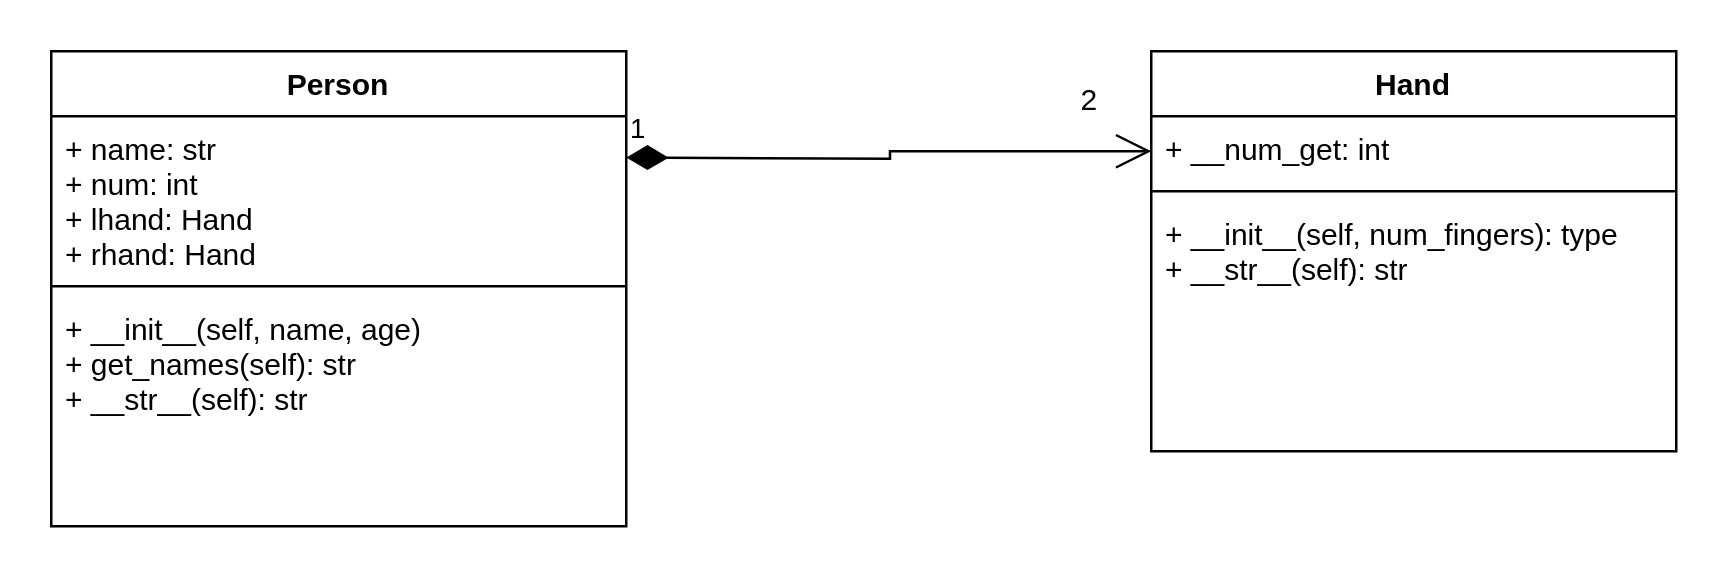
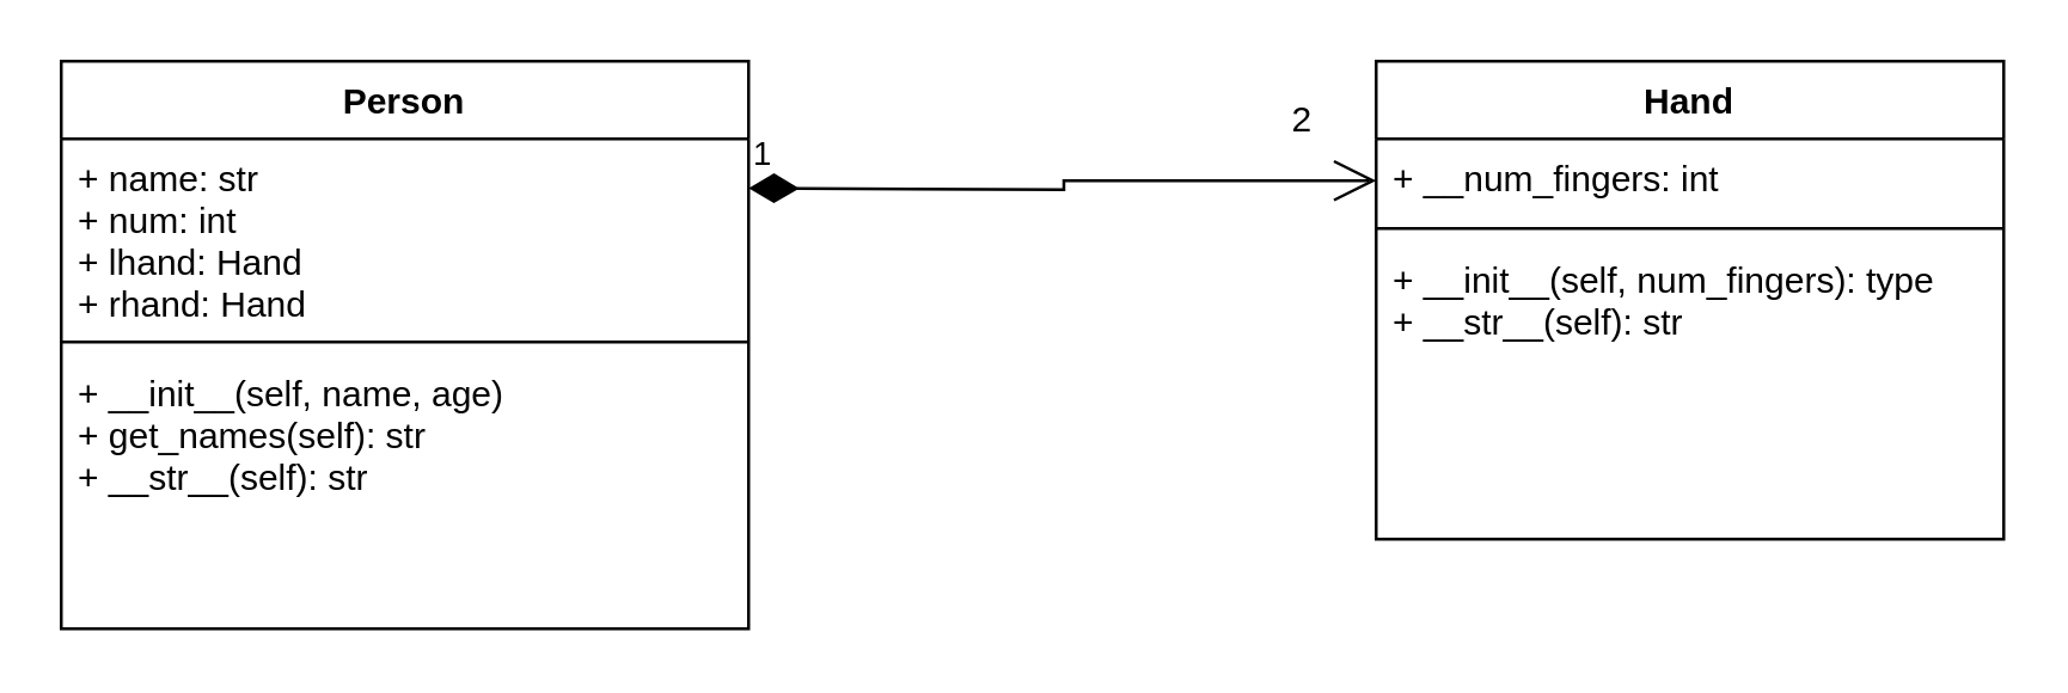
  <mxCell id="0" />
  <mxCell id="1" parent="0" />
  <mxCell id="2" value="Hand" style="swimlane;fontStyle=1;align=center;verticalAlign=top;childLayout=stackLayout;horizontal=1;startSize=26;horizontalStack=0;resizeParent=1;resizeParentMax=0;resizeLast=0;collapsible=1;marginBottom=0;" parent="1" vertex="1"><mxGeometry x="460" y="20" width="210" height="160" as="geometry" /></mxCell>
- <mxCell id="3" value="+ __num_get: int" style="text;strokeColor=none;fillColor=none;align=left;verticalAlign=top;spacingLeft=4;spacingRight=4;overflow=hidden;rotatable=0;points=[[0,0.5],[1,0.5]];portConstraint=eastwest;" parent="2" vertex="1"><mxGeometry y="26" width="210" height="26" as="geometry" /></mxCell>
+ <mxCell id="3" value="+ __num_fingers: int" style="text;strokeColor=none;fillColor=none;align=left;verticalAlign=top;spacingLeft=4;spacingRight=4;overflow=hidden;rotatable=0;points=[[0,0.5],[1,0.5]];portConstraint=eastwest;" parent="2" vertex="1"><mxGeometry y="26" width="210" height="26" as="geometry" /></mxCell>
  <mxCell id="4" value="" style="line;strokeWidth=1;fillColor=none;align=left;verticalAlign=middle;spacingTop=-1;spacingLeft=3;spacingRight=3;rotatable=0;labelPosition=right;points=[];portConstraint=eastwest;" parent="2" vertex="1"><mxGeometry y="52" width="210" height="8" as="geometry" /></mxCell>
  <mxCell id="5" value="+ __init__(self, num_fingers): type&#10;+ __str__(self): str" style="text;strokeColor=none;fillColor=none;align=left;verticalAlign=top;spacingLeft=4;spacingRight=4;overflow=hidden;rotatable=0;points=[[0,0.5],[1,0.5]];portConstraint=eastwest;" parent="2" vertex="1"><mxGeometry y="60" width="210" height="100" as="geometry" /></mxCell>
  <mxCell id="6" value="Person" style="swimlane;fontStyle=1;align=center;verticalAlign=top;childLayout=stackLayout;horizontal=1;startSize=26;horizontalStack=0;resizeParent=1;resizeParentMax=0;resizeLast=0;collapsible=1;marginBottom=0;" parent="1" vertex="1"><mxGeometry x="20" y="20" width="230" height="190" as="geometry" /></mxCell>
  <mxCell id="7" value="+ name: str&#10;+ num: int&#10;+ lhand: Hand&#10;+ rhand: Hand" style="text;strokeColor=none;fillColor=none;align=left;verticalAlign=top;spacingLeft=4;spacingRight=4;overflow=hidden;rotatable=0;points=[[0,0.5],[1,0.5]];portConstraint=eastwest;" parent="6" vertex="1"><mxGeometry y="26" width="230" height="64" as="geometry" /></mxCell>
  <mxCell id="8" value="" style="line;strokeWidth=1;fillColor=none;align=left;verticalAlign=middle;spacingTop=-1;spacingLeft=3;spacingRight=3;rotatable=0;labelPosition=right;points=[];portConstraint=eastwest;" parent="6" vertex="1"><mxGeometry y="90" width="230" height="8" as="geometry" /></mxCell>
  <mxCell id="9" value="+ __init__(self, name, age)&#10;+ get_names(self): str&#10;+ __str__(self): str" style="text;strokeColor=none;fillColor=none;align=left;verticalAlign=top;spacingLeft=4;spacingRight=4;overflow=hidden;rotatable=0;points=[[0,0.5],[1,0.5]];portConstraint=eastwest;" parent="6" vertex="1"><mxGeometry y="98" width="230" height="92" as="geometry" /></mxCell>
  <mxCell id="10" value="1" style="endArrow=open;html=1;endSize=12;startArrow=diamondThin;startSize=14;startFill=1;edgeStyle=orthogonalEdgeStyle;align=left;verticalAlign=bottom;rounded=0;entryX=0;entryY=0.25;entryDx=0;entryDy=0;" parent="1" target="2" edge="1"><mxGeometry x="-1" y="3" relative="1" as="geometry"><mxPoint x="250" y="62.5" as="sourcePoint" /><mxPoint x="410" y="62.5" as="targetPoint" /></mxGeometry></mxCell>
  <mxCell id="11" value="2" style="text;html=1;align=center;verticalAlign=middle;resizable=0;points=[];autosize=1;strokeColor=none;fillColor=none;" vertex="1" parent="1"><mxGeometry x="425" y="30" width="20" height="20" as="geometry" /></mxCell>
